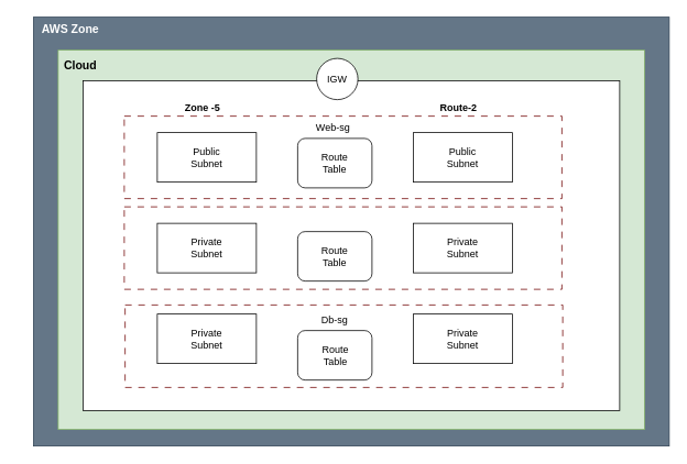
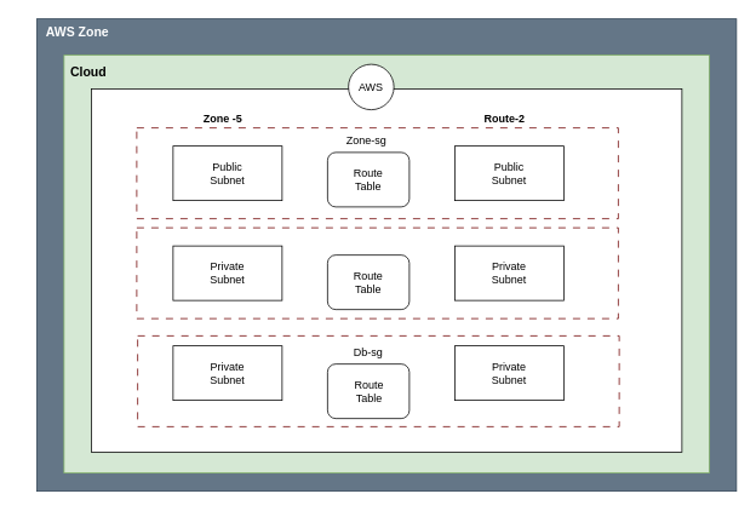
  <mxCell id="0" />
  <mxCell id="1" parent="0" />
  <mxCell id="2" value="" style="rounded=0;whiteSpace=wrap;html=1;fillColor=#647687;fontColor=#ffffff;strokeColor=#314354;" vertex="1" parent="1"><mxGeometry x="40" y="20" width="770" height="520" as="geometry" /></mxCell>
  <mxCell id="3" value="&lt;b&gt;&lt;font style=&quot;font-size: 14px; color: light-dark(rgb(255, 255, 255), rgb(237, 237, 237));&quot;&gt;AWS Zone&lt;/font&gt;&lt;/b&gt;" style="text;html=1;align=center;verticalAlign=middle;whiteSpace=wrap;rounded=0;" vertex="1" parent="1"><mxGeometry x="20" y="20" width="130" height="30" as="geometry" /></mxCell>
  <mxCell id="4" value="" style="rounded=0;whiteSpace=wrap;html=1;fillColor=#d5e8d4;strokeColor=#82b366;gradientColor=none;" vertex="1" parent="1"><mxGeometry x="70" y="60" width="710" height="460" as="geometry" /></mxCell>
  <mxCell id="5" value="" style="rounded=0;whiteSpace=wrap;html=1;" vertex="1" parent="1"><mxGeometry x="100" y="97" width="650" height="400" as="geometry" /></mxCell>
  <mxCell id="6" value="" style="rounded=0;whiteSpace=wrap;html=1;" vertex="1" parent="1"><mxGeometry x="190" y="160" width="120" height="60" as="geometry" /></mxCell>
  <mxCell id="7" value="" style="rounded=0;whiteSpace=wrap;html=1;" vertex="1" parent="1"><mxGeometry x="190" y="270" width="120" height="60" as="geometry" /></mxCell>
  <mxCell id="8" value="" style="rounded=0;whiteSpace=wrap;html=1;" vertex="1" parent="1"><mxGeometry x="190" y="380" width="120" height="60" as="geometry" /></mxCell>
  <mxCell id="9" value="" style="rounded=0;whiteSpace=wrap;html=1;" vertex="1" parent="1"><mxGeometry x="500" y="160" width="120" height="60" as="geometry" /></mxCell>
  <mxCell id="10" value="" style="rounded=0;whiteSpace=wrap;html=1;" vertex="1" parent="1"><mxGeometry x="500" y="270" width="120" height="60" as="geometry" /></mxCell>
  <mxCell id="11" value="" style="rounded=0;whiteSpace=wrap;html=1;" vertex="1" parent="1"><mxGeometry x="500" y="380" width="120" height="60" as="geometry" /></mxCell>
  <mxCell id="12" value="Public Subnet" style="text;html=1;align=center;verticalAlign=middle;whiteSpace=wrap;rounded=0;" vertex="1" parent="1"><mxGeometry x="215" y="175" width="70" height="30" as="geometry" /></mxCell>
  <mxCell id="13" value="Public Subnet" style="text;html=1;align=center;verticalAlign=middle;whiteSpace=wrap;rounded=0;" vertex="1" parent="1"><mxGeometry x="525" y="175" width="70" height="30" as="geometry" /></mxCell>
  <mxCell id="14" value="&lt;div&gt;Private&lt;/div&gt;&lt;div&gt;Subnet&lt;/div&gt;" style="text;html=1;align=center;verticalAlign=middle;whiteSpace=wrap;rounded=0;" vertex="1" parent="1"><mxGeometry x="215" y="285" width="70" height="30" as="geometry" /></mxCell>
  <mxCell id="15" value="&lt;div&gt;Private&lt;/div&gt;&lt;div&gt;Subnet&lt;/div&gt;" style="text;html=1;align=center;verticalAlign=middle;whiteSpace=wrap;rounded=0;" vertex="1" parent="1"><mxGeometry x="525" y="285" width="70" height="30" as="geometry" /></mxCell>
  <mxCell id="16" value="&lt;div&gt;Private&lt;/div&gt;&lt;div&gt;Subnet&lt;/div&gt;" style="text;html=1;align=center;verticalAlign=middle;whiteSpace=wrap;rounded=0;" vertex="1" parent="1"><mxGeometry x="215" y="395" width="70" height="30" as="geometry" /></mxCell>
  <mxCell id="17" value="&lt;div&gt;Private&lt;/div&gt;&lt;div&gt;Subnet&lt;/div&gt;" style="text;html=1;align=center;verticalAlign=middle;whiteSpace=wrap;rounded=0;" vertex="1" parent="1"><mxGeometry x="525" y="395" width="70" height="30" as="geometry" /></mxCell>
  <mxCell id="18" value="" style="rounded=0;whiteSpace=wrap;html=1;fillColor=none;dashed=1;dashPattern=8 8;fontColor=#ffffff;strokeColor=#6F0000;" vertex="1" parent="1"><mxGeometry x="150" y="140" width="530" height="100" as="geometry" /></mxCell>
  <mxCell id="19" value="" style="rounded=0;whiteSpace=wrap;html=1;fillColor=none;dashed=1;dashPattern=8 8;fontColor=#ffffff;strokeColor=#6F0000;" vertex="1" parent="1"><mxGeometry x="151" y="369" width="530" height="100" as="geometry" /></mxCell>
  <mxCell id="20" value="&lt;b&gt;Zone -5&lt;/b&gt;" style="text;html=1;align=center;verticalAlign=middle;whiteSpace=wrap;rounded=0;" vertex="1" parent="1"><mxGeometry x="215" y="115" width="60" height="30" as="geometry" /></mxCell>
  <mxCell id="21" value="&lt;b&gt;Route-2&lt;/b&gt;" style="text;html=1;align=center;verticalAlign=middle;whiteSpace=wrap;rounded=0;" vertex="1" parent="1"><mxGeometry x="525" y="115" width="60" height="30" as="geometry" /></mxCell>
  <mxCell id="22" value="" style="group" vertex="1" connectable="0" parent="1"><mxGeometry x="360" y="167" width="90" height="60" as="geometry" /></mxCell>
  <mxCell id="23" value="" style="rounded=1;whiteSpace=wrap;html=1;" vertex="1" parent="22"><mxGeometry width="90" height="60" as="geometry" /></mxCell>
  <mxCell id="24" value="Route Table" style="text;html=1;align=center;verticalAlign=middle;whiteSpace=wrap;rounded=1;" vertex="1" parent="22"><mxGeometry x="15" y="15" width="60" height="30" as="geometry" /></mxCell>
  <mxCell id="25" value="&lt;b&gt;&lt;font style=&quot;font-size: 14px;&quot;&gt;Cloud&lt;/font&gt;&lt;/b&gt;" style="text;html=1;align=center;verticalAlign=middle;whiteSpace=wrap;rounded=0;" vertex="1" parent="1"><mxGeometry x="67" y="64" width="60" height="30" as="geometry" /></mxCell>
  <mxCell id="26" value="" style="group" vertex="1" connectable="0" parent="1"><mxGeometry x="360" y="280" width="90" height="60" as="geometry" /></mxCell>
  <mxCell id="27" value="" style="rounded=1;whiteSpace=wrap;html=1;" vertex="1" parent="26"><mxGeometry width="90" height="60" as="geometry" /></mxCell>
  <mxCell id="28" value="Route Table" style="text;html=1;align=center;verticalAlign=middle;whiteSpace=wrap;rounded=0;" vertex="1" parent="26"><mxGeometry x="15" y="15" width="60" height="30" as="geometry" /></mxCell>
- <mxCell id="29" value="Web-sg" style="text;html=1;align=center;verticalAlign=middle;whiteSpace=wrap;rounded=0;" vertex="1" parent="1"><mxGeometry x="373" y="139" width="60" height="30" as="geometry" /></mxCell>
+ <mxCell id="29" value="Zone-sg" style="text;html=1;align=center;verticalAlign=middle;whiteSpace=wrap;rounded=0;" vertex="1" parent="1"><mxGeometry x="373" y="139" width="60" height="30" as="geometry" /></mxCell>
  <mxCell id="30" value="" style="rounded=0;whiteSpace=wrap;html=1;fillColor=none;dashed=1;dashPattern=8 8;fontColor=#ffffff;strokeColor=#6F0000;" vertex="1" parent="1"><mxGeometry x="150" y="250" width="530" height="100" as="geometry" /></mxCell>
  <mxCell id="31" value="Db-sg" style="text;html=1;align=center;verticalAlign=middle;whiteSpace=wrap;rounded=0;" vertex="1" parent="1"><mxGeometry x="375" y="373" width="60" height="30" as="geometry" /></mxCell>
  <mxCell id="32" value="" style="group" vertex="1" connectable="0" parent="1"><mxGeometry x="360" y="403" width="90" height="60" as="geometry" /></mxCell>
  <mxCell id="33" value="" style="rounded=1;whiteSpace=wrap;html=1;" vertex="1" parent="32"><mxGeometry y="-3" width="90" height="60" as="geometry" /></mxCell>
  <mxCell id="34" value="Route Table" style="text;html=1;align=center;verticalAlign=middle;whiteSpace=wrap;rounded=1;" vertex="1" parent="32"><mxGeometry x="16" y="12" width="60" height="30" as="geometry" /></mxCell>
  <mxCell id="35" value="" style="ellipse;whiteSpace=wrap;html=1;aspect=fixed;" vertex="1" parent="1"><mxGeometry x="383" y="70" width="50" height="50" as="geometry" /></mxCell>
- <mxCell id="36" value="IGW" style="text;html=1;align=center;verticalAlign=middle;whiteSpace=wrap;rounded=0;" vertex="1" parent="1"><mxGeometry x="378" y="80" width="60" height="30" as="geometry" /></mxCell>
+ <mxCell id="36" value="AWS" style="text;html=1;align=center;verticalAlign=middle;whiteSpace=wrap;rounded=0;" vertex="1" parent="1"><mxGeometry x="378" y="80" width="60" height="30" as="geometry" /></mxCell>
